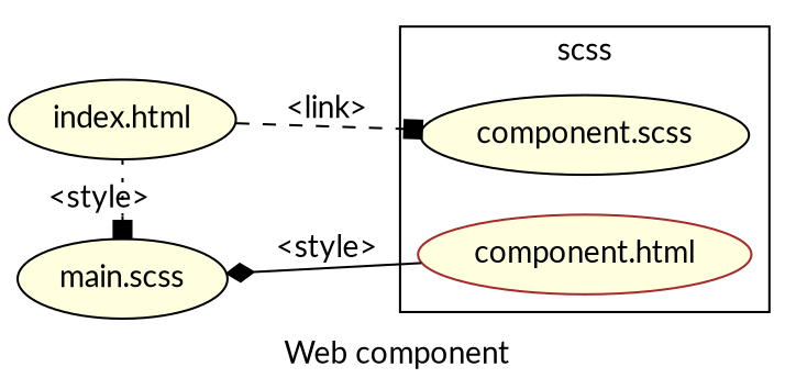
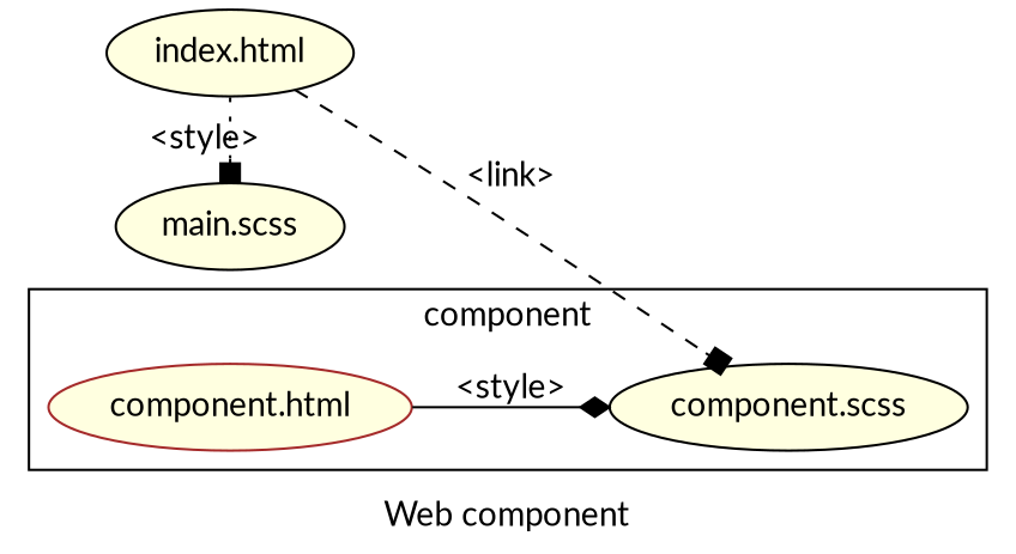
  digraph {
    fontname=Lato
    label="Web component"
    rankdir=LR
    node [color=black fillcolor=lightyellow fontname=Lato style=filled]
    edge [arrowhead=box fontname=Lato]
    "index.html"
    "main.scss"
    "component.scss"
    "component.html" [color=brown]
    subgraph sub_1 {
      rank=same
      "index.html"
      "main.scss"
    }
    subgraph cluster_2 {
-     label=scss
+     label=component
      "component.scss"
      "component.html"
    }
    "index.html" -> "main.scss" [label="<style>" style=dotted]
    "index.html" -> "component.scss" [label="<link>" style=dashed]
-   "component.html" -> "main.scss" [arrowhead=diamond label="<style>" style=solid]
+   "component.html" -> "component.scss" [arrowhead=diamond label="<style>" style=solid]
  }
